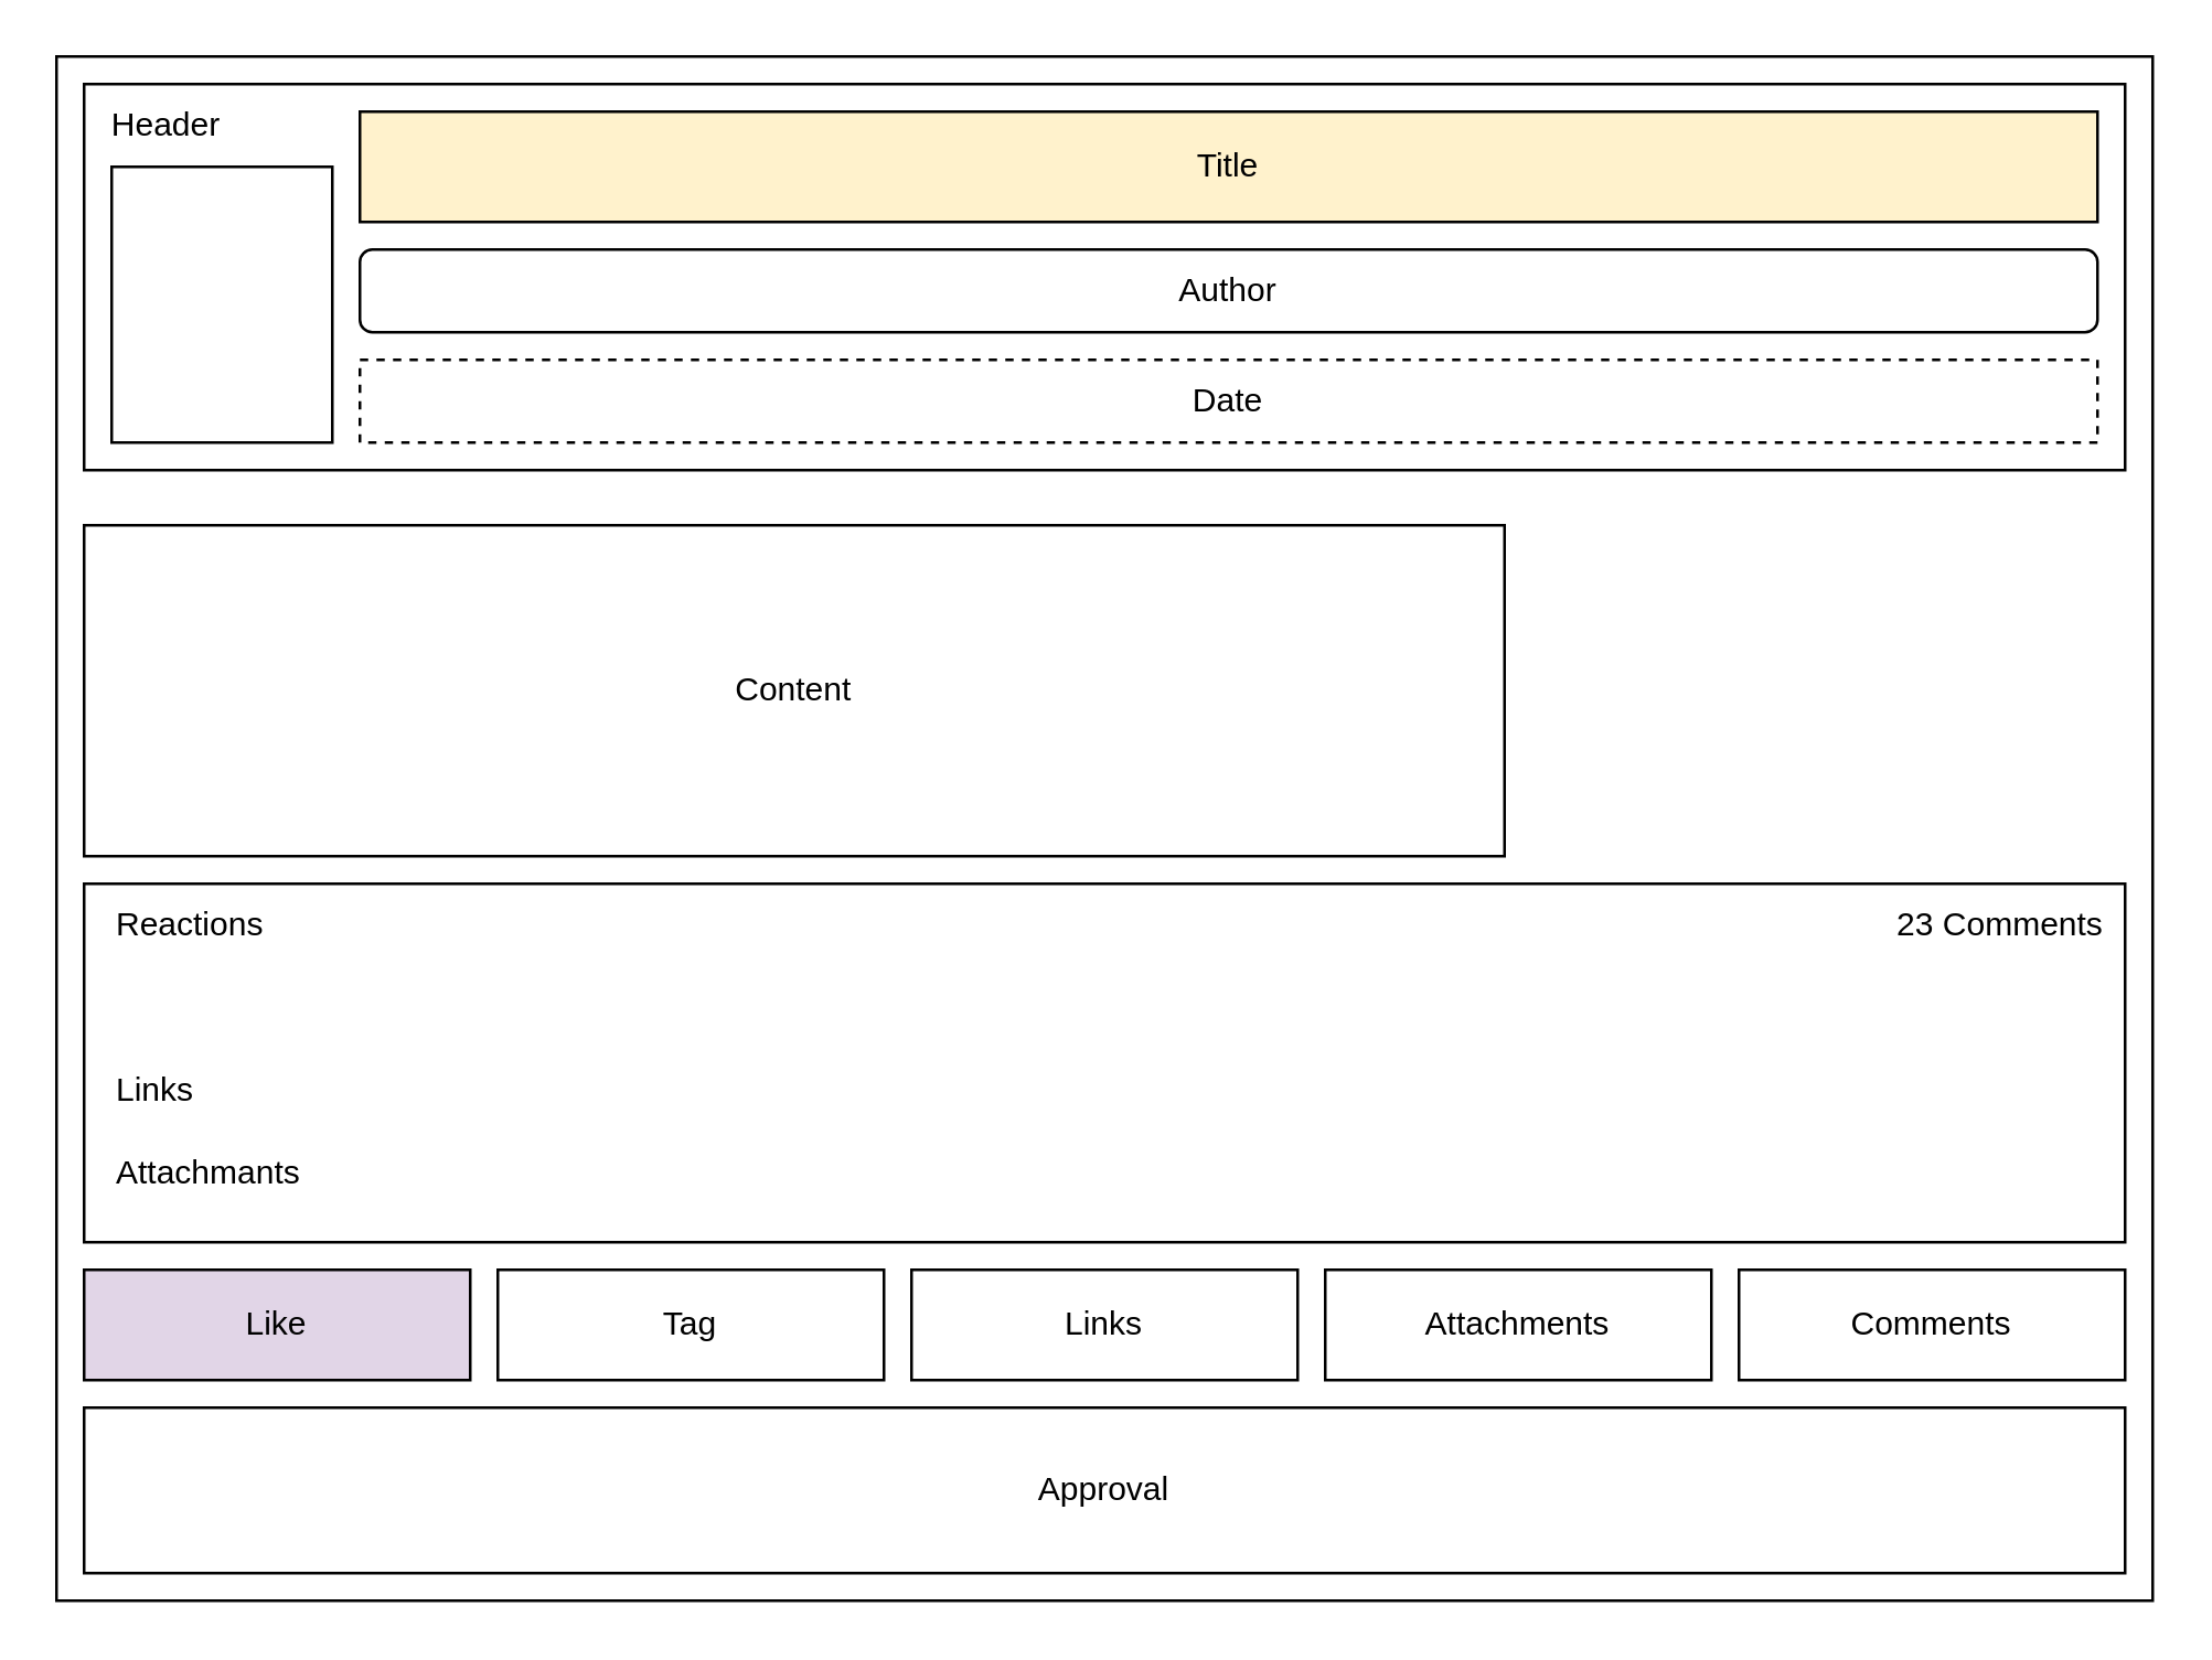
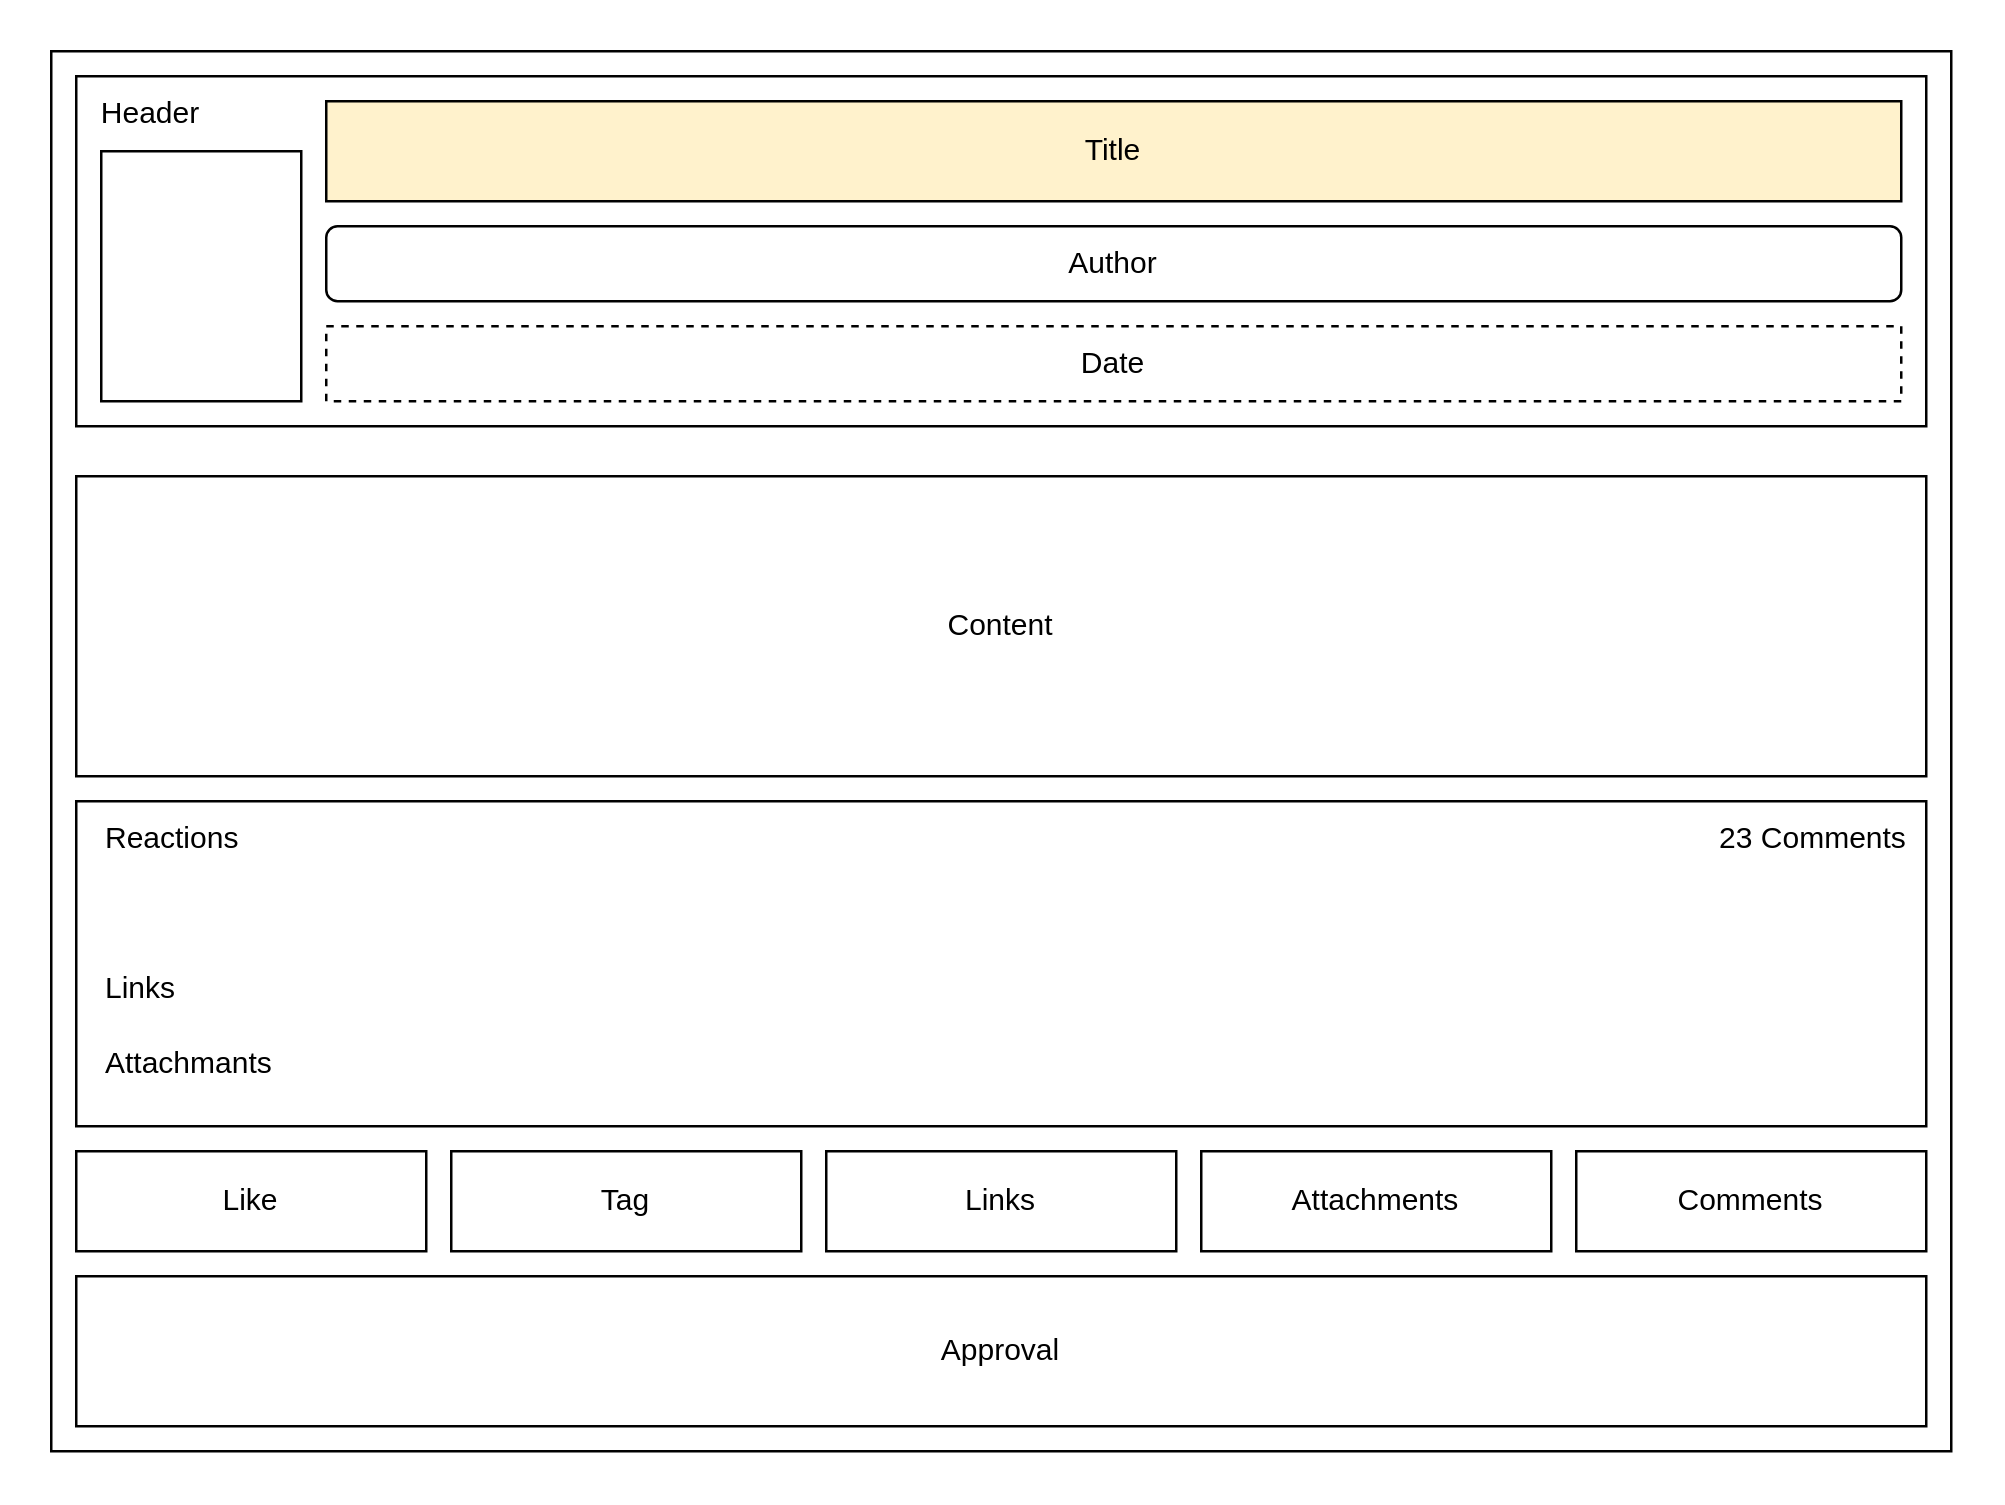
  <mxCell id="0" />
  <mxCell id="1" parent="0" />
  <mxCell id="2" value="" style="rounded=0;whiteSpace=wrap;html=1;" vertex="1" parent="1"><mxGeometry x="20" y="20" width="760" height="560" as="geometry" /></mxCell>
  <mxCell id="3" value="" style="rounded=0;whiteSpace=wrap;html=1;" vertex="1" parent="1"><mxGeometry x="30" y="30" width="740" height="140" as="geometry" /></mxCell>
  <mxCell id="4" value="Header" style="text;html=1;strokeColor=none;fillColor=none;align=center;verticalAlign=middle;whiteSpace=wrap;rounded=0;" vertex="1" parent="1"><mxGeometry x="30" y="30" width="60" height="30" as="geometry" /></mxCell>
  <mxCell id="5" value="Title" style="rounded=0;whiteSpace=wrap;html=1;fillColor=#fff2cc;" vertex="1" parent="1"><mxGeometry x="130" y="40" width="630" height="40" as="geometry" /></mxCell>
  <mxCell id="6" value="Author" style="whiteSpace=wrap;html=1;rounded=1;" vertex="1" parent="1"><mxGeometry x="130" y="90" width="630" height="30" as="geometry" /></mxCell>
  <mxCell id="7" value="Date" style="rounded=0;whiteSpace=wrap;html=1;dashed=1;" vertex="1" parent="1"><mxGeometry x="130" y="130" width="630" height="30" as="geometry" /></mxCell>
  <mxCell id="8" value="" style="rounded=0;whiteSpace=wrap;html=1;" vertex="1" parent="1"><mxGeometry x="40" y="60" width="80" height="100" as="geometry" /></mxCell>
- <mxCell id="9" value="Content" style="rounded=0;whiteSpace=wrap;html=1;" vertex="1" parent="1"><mxGeometry x="30" y="190" width="515" height="120" as="geometry" /></mxCell>
- <mxCell id="10" value="Like" style="rounded=0;whiteSpace=wrap;html=1;fillColor=#e1d5e7;" vertex="1" parent="1"><mxGeometry x="30" y="460" width="140" height="40" as="geometry" /></mxCell>
+ <mxCell id="9" value="Content" style="rounded=0;whiteSpace=wrap;html=1;" vertex="1" parent="1"><mxGeometry x="30" y="190" width="740" height="120" as="geometry" /></mxCell>
+ <mxCell id="10" value="Like" style="rounded=0;whiteSpace=wrap;html=1;" vertex="1" parent="1"><mxGeometry x="30" y="460" width="140" height="40" as="geometry" /></mxCell>
  <mxCell id="11" value="Comments" style="rounded=0;whiteSpace=wrap;html=1;" vertex="1" parent="1"><mxGeometry x="630" y="460" width="140" height="40" as="geometry" /></mxCell>
  <mxCell id="12" value="" style="rounded=0;whiteSpace=wrap;html=1;" vertex="1" parent="1"><mxGeometry x="30" y="320" width="740" height="130" as="geometry" /></mxCell>
  <mxCell id="13" value="23 Comments" style="text;html=1;strokeColor=none;fillColor=none;align=center;verticalAlign=middle;whiteSpace=wrap;rounded=0;" vertex="1" parent="1"><mxGeometry x="680" y="320" width="90" height="30" as="geometry" /></mxCell>
  <mxCell id="14" value="Reactions" style="text;html=1;strokeColor=none;fillColor=none;align=left;verticalAlign=middle;whiteSpace=wrap;rounded=0;" vertex="1" parent="1"><mxGeometry x="40" y="320" width="260" height="30" as="geometry" /></mxCell>
  <mxCell id="15" value="Tag" style="rounded=0;whiteSpace=wrap;html=1;" vertex="1" parent="1"><mxGeometry x="180" y="460" width="140" height="40" as="geometry" /></mxCell>
  <mxCell id="16" value="Links" style="rounded=0;whiteSpace=wrap;html=1;" vertex="1" parent="1"><mxGeometry x="330" y="460" width="140" height="40" as="geometry" /></mxCell>
  <mxCell id="17" value="Attachments" style="rounded=0;whiteSpace=wrap;html=1;" vertex="1" parent="1"><mxGeometry x="480" y="460" width="140" height="40" as="geometry" /></mxCell>
  <mxCell id="18" value="Links" style="text;html=1;strokeColor=none;fillColor=none;align=left;verticalAlign=middle;whiteSpace=wrap;rounded=0;" vertex="1" parent="1"><mxGeometry x="40" y="380" width="60" height="30" as="geometry" /></mxCell>
  <mxCell id="19" value="Attachmants" style="text;html=1;strokeColor=none;fillColor=none;align=left;verticalAlign=middle;whiteSpace=wrap;rounded=0;" vertex="1" parent="1"><mxGeometry x="40" y="410" width="60" height="30" as="geometry" /></mxCell>
  <mxCell id="20" value="Approval" style="rounded=0;whiteSpace=wrap;html=1;" vertex="1" parent="1"><mxGeometry x="30" y="510" width="740" height="60" as="geometry" /></mxCell>
